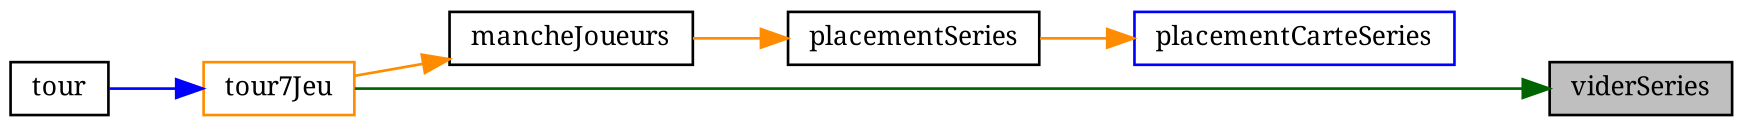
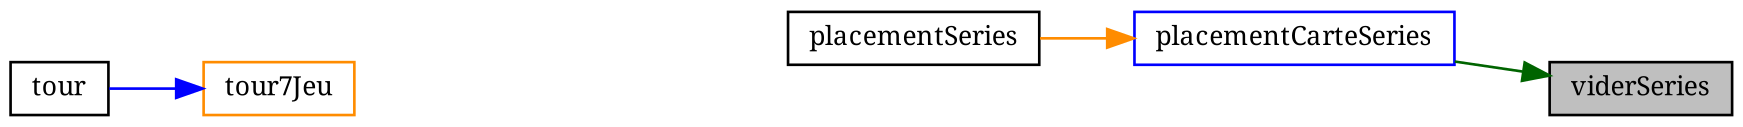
  digraph {
    fontname="Noto Serif"
    rankdir=RL
    node [color=black fillcolor=white fontname="Noto Serif" fontsize=10 shape=record style=filled]
    edge [color=darkorange dir=back fontname="Noto Serif" fontsize=10 labelfontname=Helvetica labelfontsize=10 style=solid]
    n1 [fillcolor=grey75 fontcolor=black height=0.2 label=viderSeries width=0.4]
    n2 [color=blue height=0.2 label=placementCarteSeries width=0.4]
    n3 [height=0.2 label=placementSeries width=0.4]
-   n4 [height=0.2 label=mancheJoueurs width=0.4]
    n5 [color=darkorange height=0.2 label=tour7Jeu width=0.4]
    n6 [height=0.2 label=tour width=0.4]
-   n1 -> n5 [color=darkgreen]
+   n1 -> n2 [color=darkgreen]
    n2 -> n3
-   n3 -> n4
-   n4 -> n5
    n5 -> n6 [color=blue]
  }
